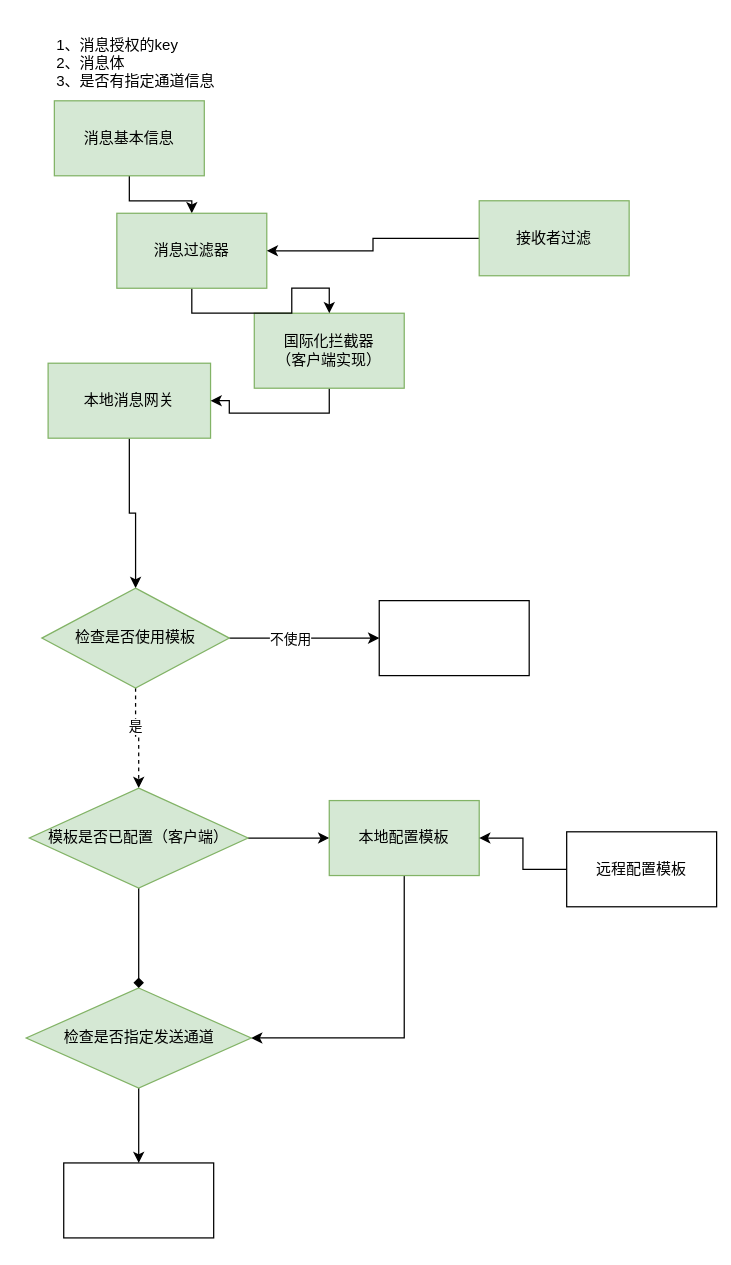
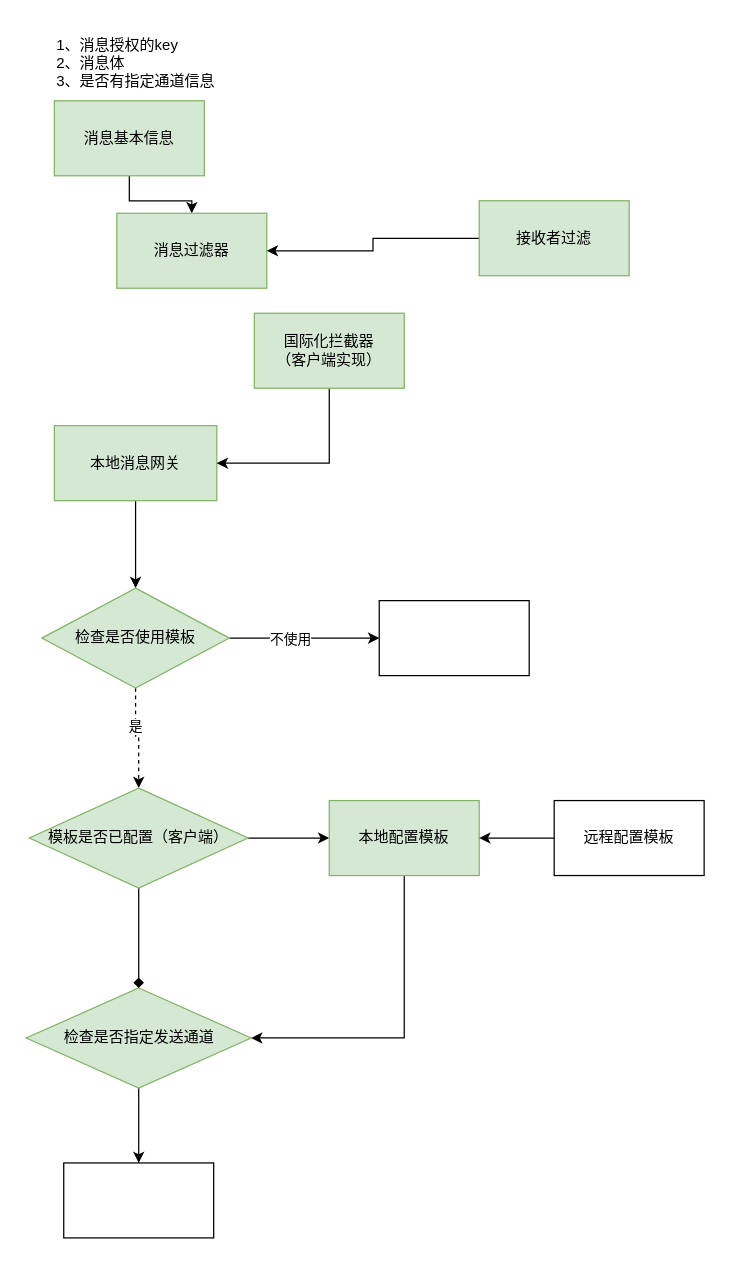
  <mxCell id="0" />
  <mxCell id="1" parent="0" />
  <mxCell id="2" style="edgeStyle=orthogonalEdgeStyle;rounded=0;orthogonalLoop=1;jettySize=auto;html=1;entryX=0.5;entryY=0;entryDx=0;entryDy=0;" edge="1" parent="1" source="3" target="18"><mxGeometry relative="1" as="geometry"><mxPoint x="263" y="150" as="targetPoint" /></mxGeometry></mxCell>
  <mxCell id="3" value="消息基本信息" style="rounded=0;whiteSpace=wrap;html=1;fillColor=#d5e8d4;strokeColor=#82b366;" vertex="1" parent="1"><mxGeometry x="43" y="80" width="120" height="60" as="geometry" /></mxCell>
  <mxCell id="4" value="1、消息授权的key&lt;br&gt;2、消息体&lt;br&gt;3、是否有指定通道信息&lt;br&gt;" style="text;html=1;strokeColor=none;fillColor=none;align=left;verticalAlign=middle;whiteSpace=wrap;rounded=0;" vertex="1" parent="1"><mxGeometry x="43" y="20" width="220" height="60" as="geometry" /></mxCell>
  <mxCell id="5" style="edgeStyle=orthogonalEdgeStyle;rounded=0;orthogonalLoop=1;jettySize=auto;html=1;entryX=0.5;entryY=0;entryDx=0;entryDy=0;" edge="1" parent="1" source="6" target="11"><mxGeometry relative="1" as="geometry" /></mxCell>
- <mxCell id="6" value="本地消息网关" style="rounded=0;whiteSpace=wrap;html=1;fillColor=#d5e8d4;strokeColor=#82b366;" vertex="1" parent="1"><mxGeometry x="38" y="290" width="130" height="60" as="geometry" /></mxCell>
+ <mxCell id="6" value="本地消息网关" style="rounded=0;whiteSpace=wrap;html=1;fillColor=#d5e8d4;strokeColor=#82b366;" vertex="1" parent="1"><mxGeometry x="43" y="340" width="130" height="60" as="geometry" /></mxCell>
  <mxCell id="7" style="edgeStyle=orthogonalEdgeStyle;rounded=0;orthogonalLoop=1;jettySize=auto;html=1;" edge="1" parent="1" source="11" target="12"><mxGeometry relative="1" as="geometry" /></mxCell>
  <mxCell id="8" value="不使用" style="edgeLabel;html=1;align=center;verticalAlign=middle;resizable=0;points=[];" vertex="1" connectable="0" parent="7"><mxGeometry x="-0.206" relative="1" as="geometry"><mxPoint as="offset" /></mxGeometry></mxCell>
  <mxCell id="9" style="edgeStyle=orthogonalEdgeStyle;rounded=0;orthogonalLoop=1;jettySize=auto;html=1;dashed=1;" edge="1" parent="1" source="11" target="23"><mxGeometry relative="1" as="geometry" /></mxCell>
  <mxCell id="10" value="是" style="edgeLabel;html=1;align=center;verticalAlign=middle;resizable=0;points=[];" vertex="1" connectable="0" parent="9"><mxGeometry x="-0.275" y="-1" relative="1" as="geometry"><mxPoint as="offset" /></mxGeometry></mxCell>
  <mxCell id="11" value="检查是否使用模板" style="rhombus;whiteSpace=wrap;html=1;fillColor=#d5e8d4;strokeColor=#82b366;" vertex="1" parent="1"><mxGeometry x="33" y="470" width="150" height="80" as="geometry" /></mxCell>
  <mxCell id="12" value="" style="rounded=0;whiteSpace=wrap;html=1;" vertex="1" parent="1"><mxGeometry x="303" y="480" width="120" height="60" as="geometry" /></mxCell>
  <mxCell id="13" style="edgeStyle=orthogonalEdgeStyle;rounded=0;orthogonalLoop=1;jettySize=auto;html=1;entryX=0.5;entryY=0;entryDx=0;entryDy=0;" edge="1" parent="1" source="14" target="28"><mxGeometry relative="1" as="geometry" /></mxCell>
  <mxCell id="14" value="检查是否指定发送通道" style="rhombus;whiteSpace=wrap;html=1;fillColor=#d5e8d4;strokeColor=#82b366;" vertex="1" parent="1"><mxGeometry x="20.5" y="790" width="180" height="80" as="geometry" /></mxCell>
  <mxCell id="15" style="edgeStyle=orthogonalEdgeStyle;rounded=0;orthogonalLoop=1;jettySize=auto;html=1;entryX=1;entryY=0.5;entryDx=0;entryDy=0;exitX=0.5;exitY=1;exitDx=0;exitDy=0;" edge="1" parent="1" source="16" target="6"><mxGeometry relative="1" as="geometry" /></mxCell>
  <mxCell id="16" value="国际化拦截器&lt;br&gt;（客户端实现）" style="rounded=0;whiteSpace=wrap;html=1;fillColor=#d5e8d4;strokeColor=#82b366;" vertex="1" parent="1"><mxGeometry x="203" y="250" width="120" height="60" as="geometry" /></mxCell>
- <mxCell id="17" value="" style="edgeStyle=orthogonalEdgeStyle;rounded=0;orthogonalLoop=1;jettySize=auto;html=1;" edge="1" parent="1" source="18" target="16"><mxGeometry relative="1" as="geometry" /></mxCell>
  <mxCell id="18" value="消息过滤器" style="rounded=0;whiteSpace=wrap;html=1;fillColor=#d5e8d4;strokeColor=#82b366;" vertex="1" parent="1"><mxGeometry x="93" y="170" width="120" height="60" as="geometry" /></mxCell>
  <mxCell id="19" style="edgeStyle=orthogonalEdgeStyle;rounded=0;orthogonalLoop=1;jettySize=auto;html=1;entryX=1;entryY=0.5;entryDx=0;entryDy=0;" edge="1" parent="1" source="20" target="18"><mxGeometry relative="1" as="geometry" /></mxCell>
  <mxCell id="20" value="接收者过滤" style="rounded=0;whiteSpace=wrap;html=1;fillColor=#d5e8d4;strokeColor=#82b366;" vertex="1" parent="1"><mxGeometry x="383" y="160" width="120" height="60" as="geometry" /></mxCell>
  <mxCell id="21" style="edgeStyle=orthogonalEdgeStyle;rounded=0;orthogonalLoop=1;jettySize=auto;html=1;entryX=0.5;entryY=0;entryDx=0;entryDy=0;endArrow=diamond;" edge="1" parent="1" source="23" target="14"><mxGeometry relative="1" as="geometry" /></mxCell>
  <mxCell id="22" style="edgeStyle=orthogonalEdgeStyle;rounded=0;orthogonalLoop=1;jettySize=auto;html=1;" edge="1" parent="1" source="23"><mxGeometry relative="1" as="geometry"><mxPoint x="263" y="670" as="targetPoint" /></mxGeometry></mxCell>
  <mxCell id="23" value="模板是否已配置（客户端）" style="rhombus;whiteSpace=wrap;html=1;fillColor=#d5e8d4;strokeColor=#82b366;" vertex="1" parent="1"><mxGeometry x="23" y="630" width="175" height="80" as="geometry" /></mxCell>
  <mxCell id="24" style="edgeStyle=orthogonalEdgeStyle;rounded=0;orthogonalLoop=1;jettySize=auto;html=1;entryX=1;entryY=0.5;entryDx=0;entryDy=0;" edge="1" parent="1" source="25" target="14"><mxGeometry relative="1" as="geometry"><Array as="points"><mxPoint x="323" y="830" /></Array></mxGeometry></mxCell>
  <mxCell id="25" value="本地配置模板" style="rounded=0;whiteSpace=wrap;html=1;fillColor=#d5e8d4;strokeColor=#82b366;" vertex="1" parent="1"><mxGeometry x="263" y="640" width="120" height="60" as="geometry" /></mxCell>
  <mxCell id="26" style="edgeStyle=orthogonalEdgeStyle;rounded=0;orthogonalLoop=1;jettySize=auto;html=1;entryX=1;entryY=0.5;entryDx=0;entryDy=0;" edge="1" parent="1" source="27" target="25"><mxGeometry relative="1" as="geometry" /></mxCell>
- <mxCell id="27" value="远程配置模板" style="rounded=0;whiteSpace=wrap;html=1;" vertex="1" parent="1"><mxGeometry x="453" y="665" width="120" height="60" as="geometry" /></mxCell>
+ <mxCell id="27" value="远程配置模板" style="rounded=0;whiteSpace=wrap;html=1;" vertex="1" parent="1"><mxGeometry x="443" y="640" width="120" height="60" as="geometry" /></mxCell>
  <mxCell id="28" value="" style="rounded=0;whiteSpace=wrap;html=1;" vertex="1" parent="1"><mxGeometry x="50.5" y="930" width="120" height="60" as="geometry" /></mxCell>
